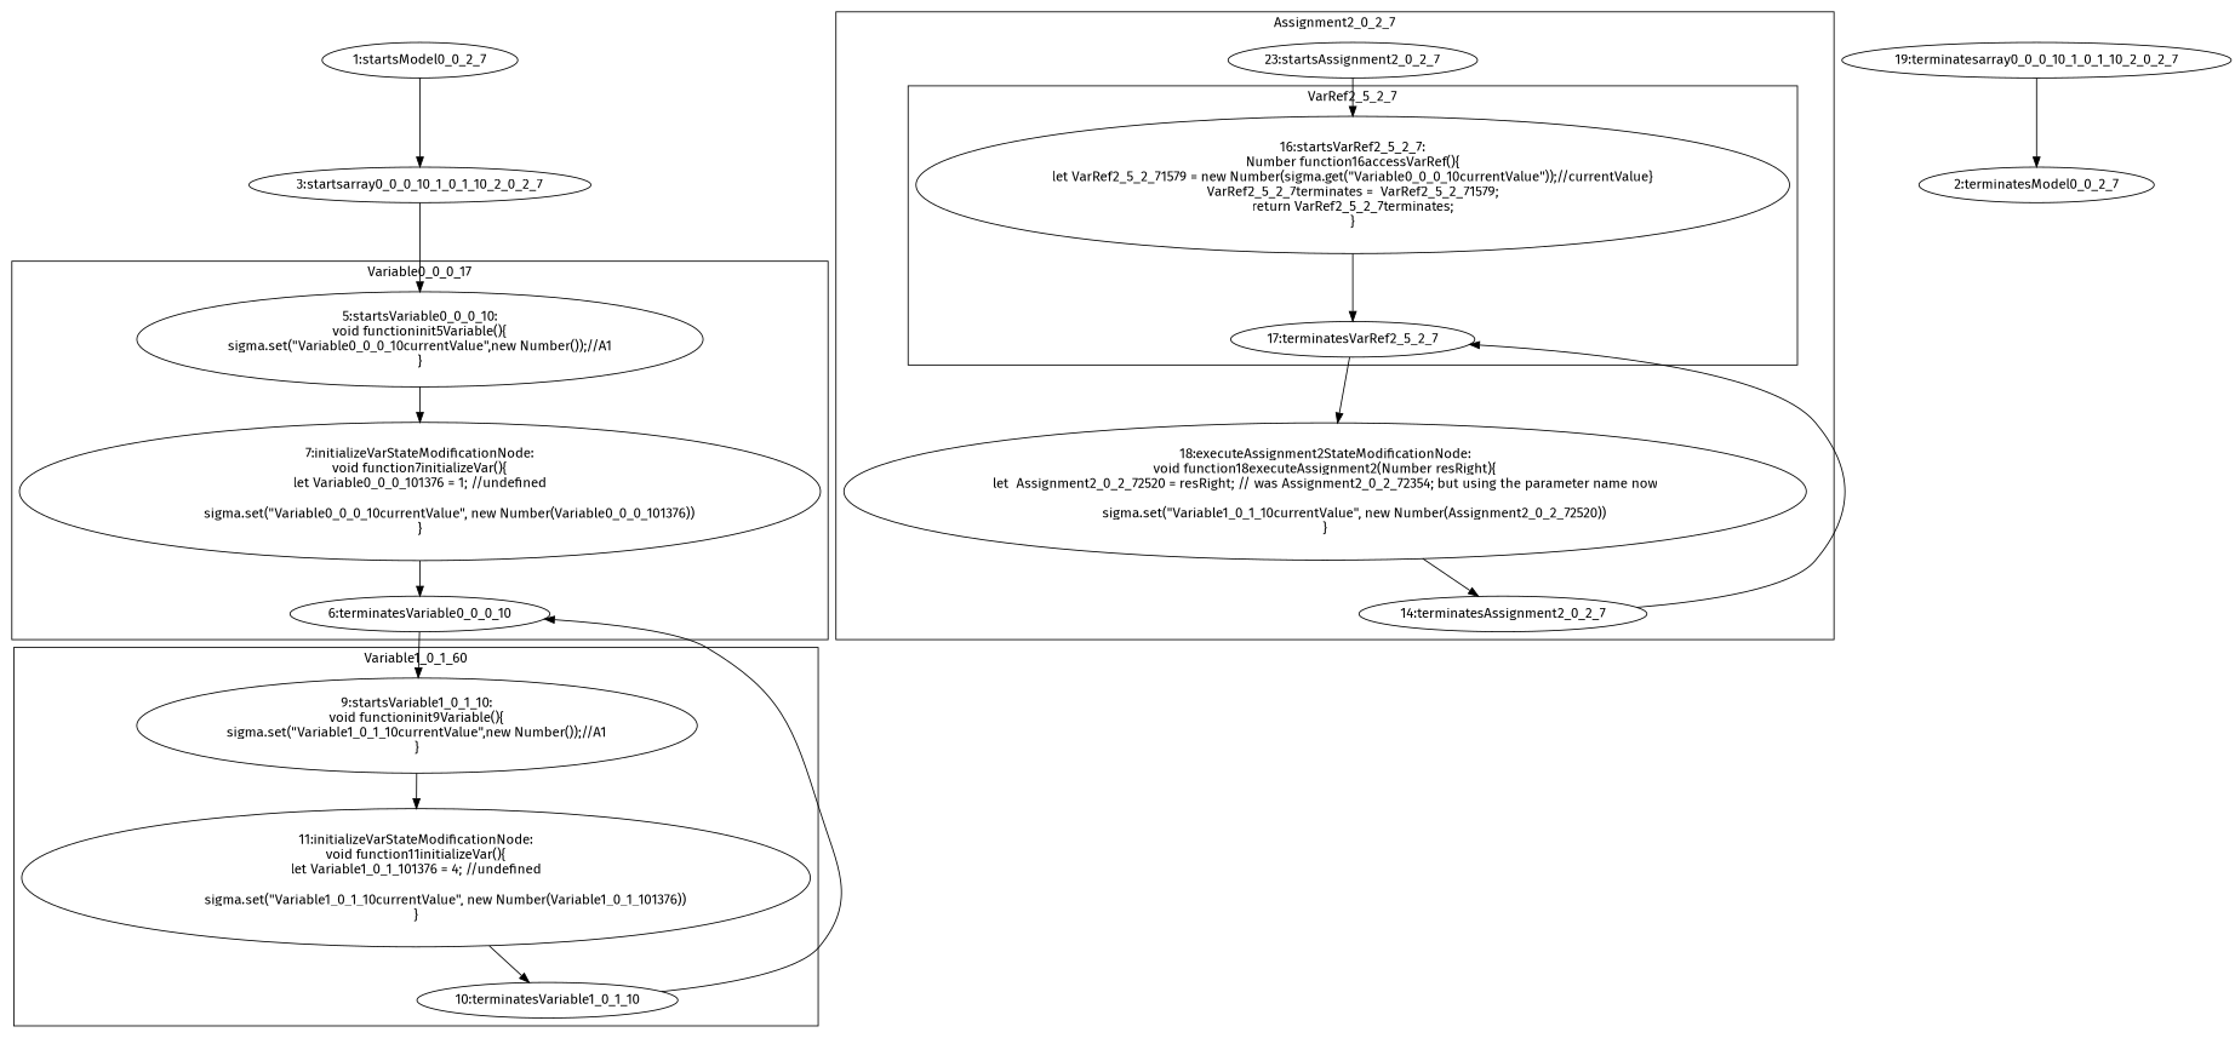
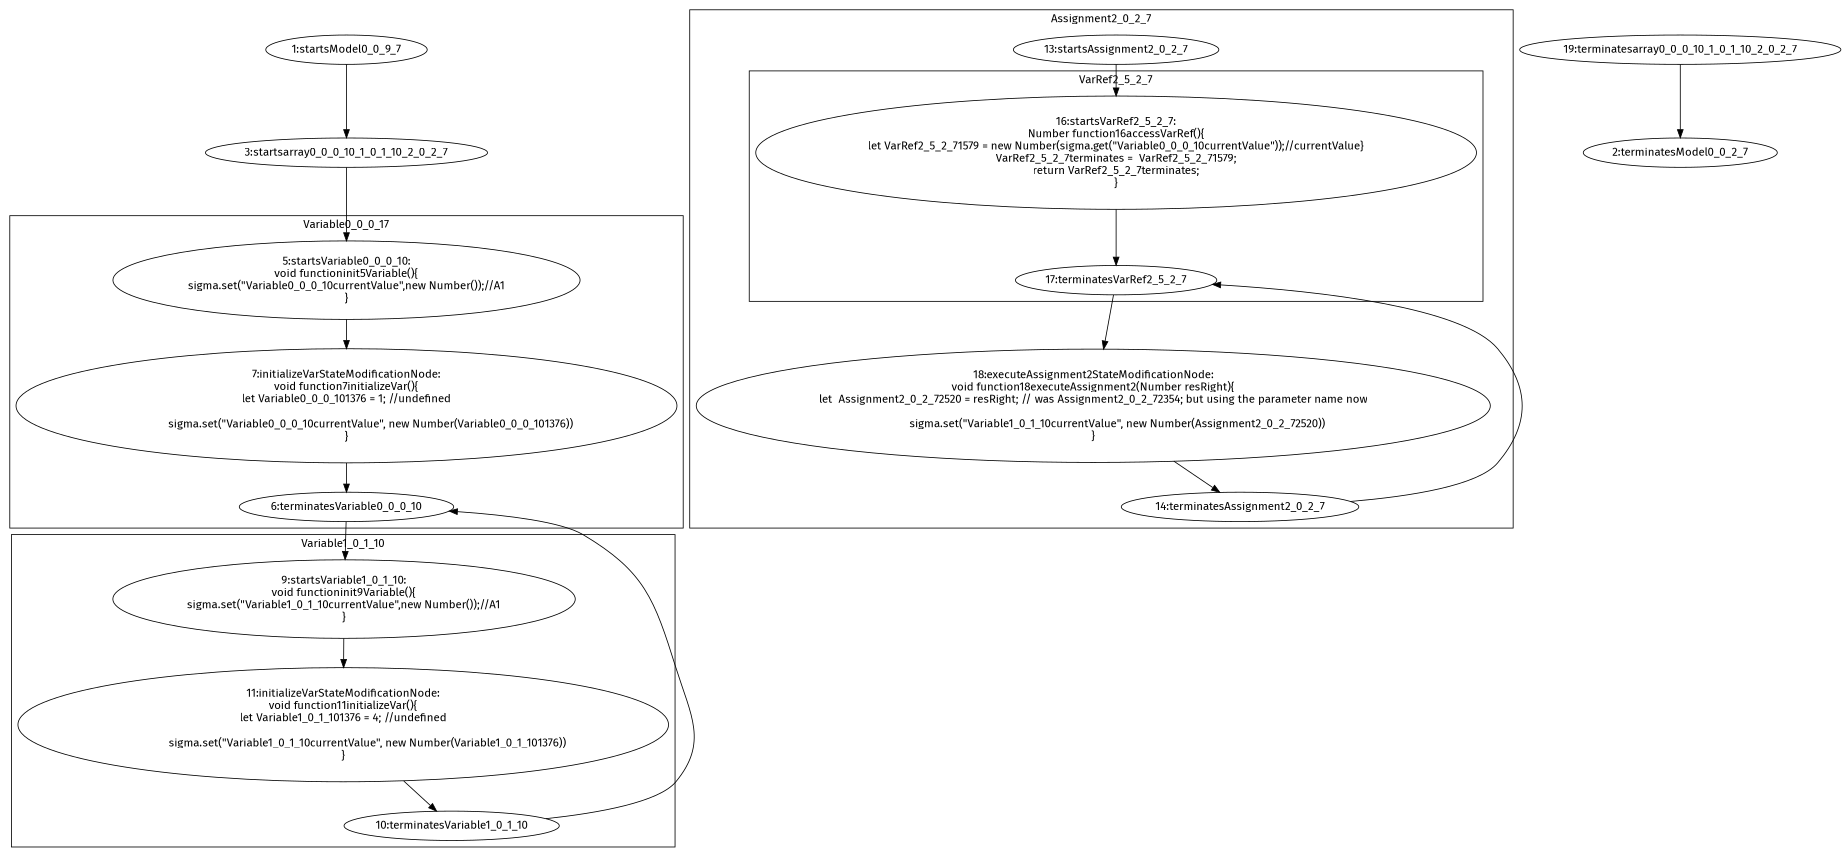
  digraph {
    fontname="Fira Sans"
    node [fontname="Fira Sans" shape=ellipse]
    edge [fontname="Fira Sans"]
    n1 [label="5:startsVariable0_0_0_10:\nvoid functioninit5Variable(){\nsigma.set(\"Variable0_0_0_10currentValue\",new Number());//A1\n}"]
    n2 [label="6:terminatesVariable0_0_0_10"]
    n3 [label="7:initializeVarStateModificationNode:\nvoid function7initializeVar(){\nlet Variable0_0_0_101376 = 1; //undefined\n\n                sigma.set(\"Variable0_0_0_10currentValue\", new Number(Variable0_0_0_101376))\n}"]
    n4 [label="9:startsVariable1_0_1_10:\nvoid functioninit9Variable(){\nsigma.set(\"Variable1_0_1_10currentValue\",new Number());//A1\n}"]
    n5 [label="10:terminatesVariable1_0_1_10"]
    n6 [label="11:initializeVarStateModificationNode:\nvoid function11initializeVar(){\nlet Variable1_0_1_101376 = 4; //undefined\n\n                sigma.set(\"Variable1_0_1_10currentValue\", new Number(Variable1_0_1_101376))\n}"]
    n7 [label="16:startsVarRef2_5_2_7:\nNumber function16accessVarRef(){\nlet VarRef2_5_2_71579 = new Number(sigma.get(\"Variable0_0_0_10currentValue\"));//currentValue}\nVarRef2_5_2_7terminates =  VarRef2_5_2_71579;\nreturn VarRef2_5_2_7terminates;\n}"]
    n8 [label="17:terminatesVarRef2_5_2_7"]
-   n9 [label="23:startsAssignment2_0_2_7"]
+   n9 [label="13:startsAssignment2_0_2_7"]
    n10 [label="14:terminatesAssignment2_0_2_7"]
    n11 [label="18:executeAssignment2StateModificationNode:\nvoid function18executeAssignment2(Number resRight){\nlet  Assignment2_0_2_72520 = resRight; // was Assignment2_0_2_72354; but using the parameter name now\n                                 \n                sigma.set(\"Variable1_0_1_10currentValue\", new Number(Assignment2_0_2_72520))\n}"]
    n12 [label="19:terminatesarray0_0_0_10_1_0_1_10_2_0_2_7"]
    n13 [label="2:terminatesModel0_0_2_7"]
-   n14 [label="1:startsModel0_0_2_7"]
+   n14 [label="1:startsModel0_0_9_7"]
    n15 [label="3:startsarray0_0_0_10_1_0_1_10_2_0_2_7"]
    subgraph cluster_1 {
      label=Variable0_0_0_17
      n1
      n2
      n3
    }
    subgraph cluster_2 {
-     label=Variable1_0_1_60
+     label=Variable1_0_1_10
      n4
      n5
      n6
    }
    subgraph cluster_3 {
      label=Assignment2_0_2_7
      n9
      n10
      n11
      subgraph cluster_4 {
        label=VarRef2_5_2_7
        n7
        n8
      }
    }
    n1 -> n3
    n2 -> n4
    n3 -> n2
    n4 -> n6
    n5 -> n2
    n6 -> n5
    n7 -> n8
    n8 -> n11
    n9 -> n7
    n10 -> n8
    n11 -> n10
    n12 -> n13
    n14 -> n15
    n15 -> n1
  }
